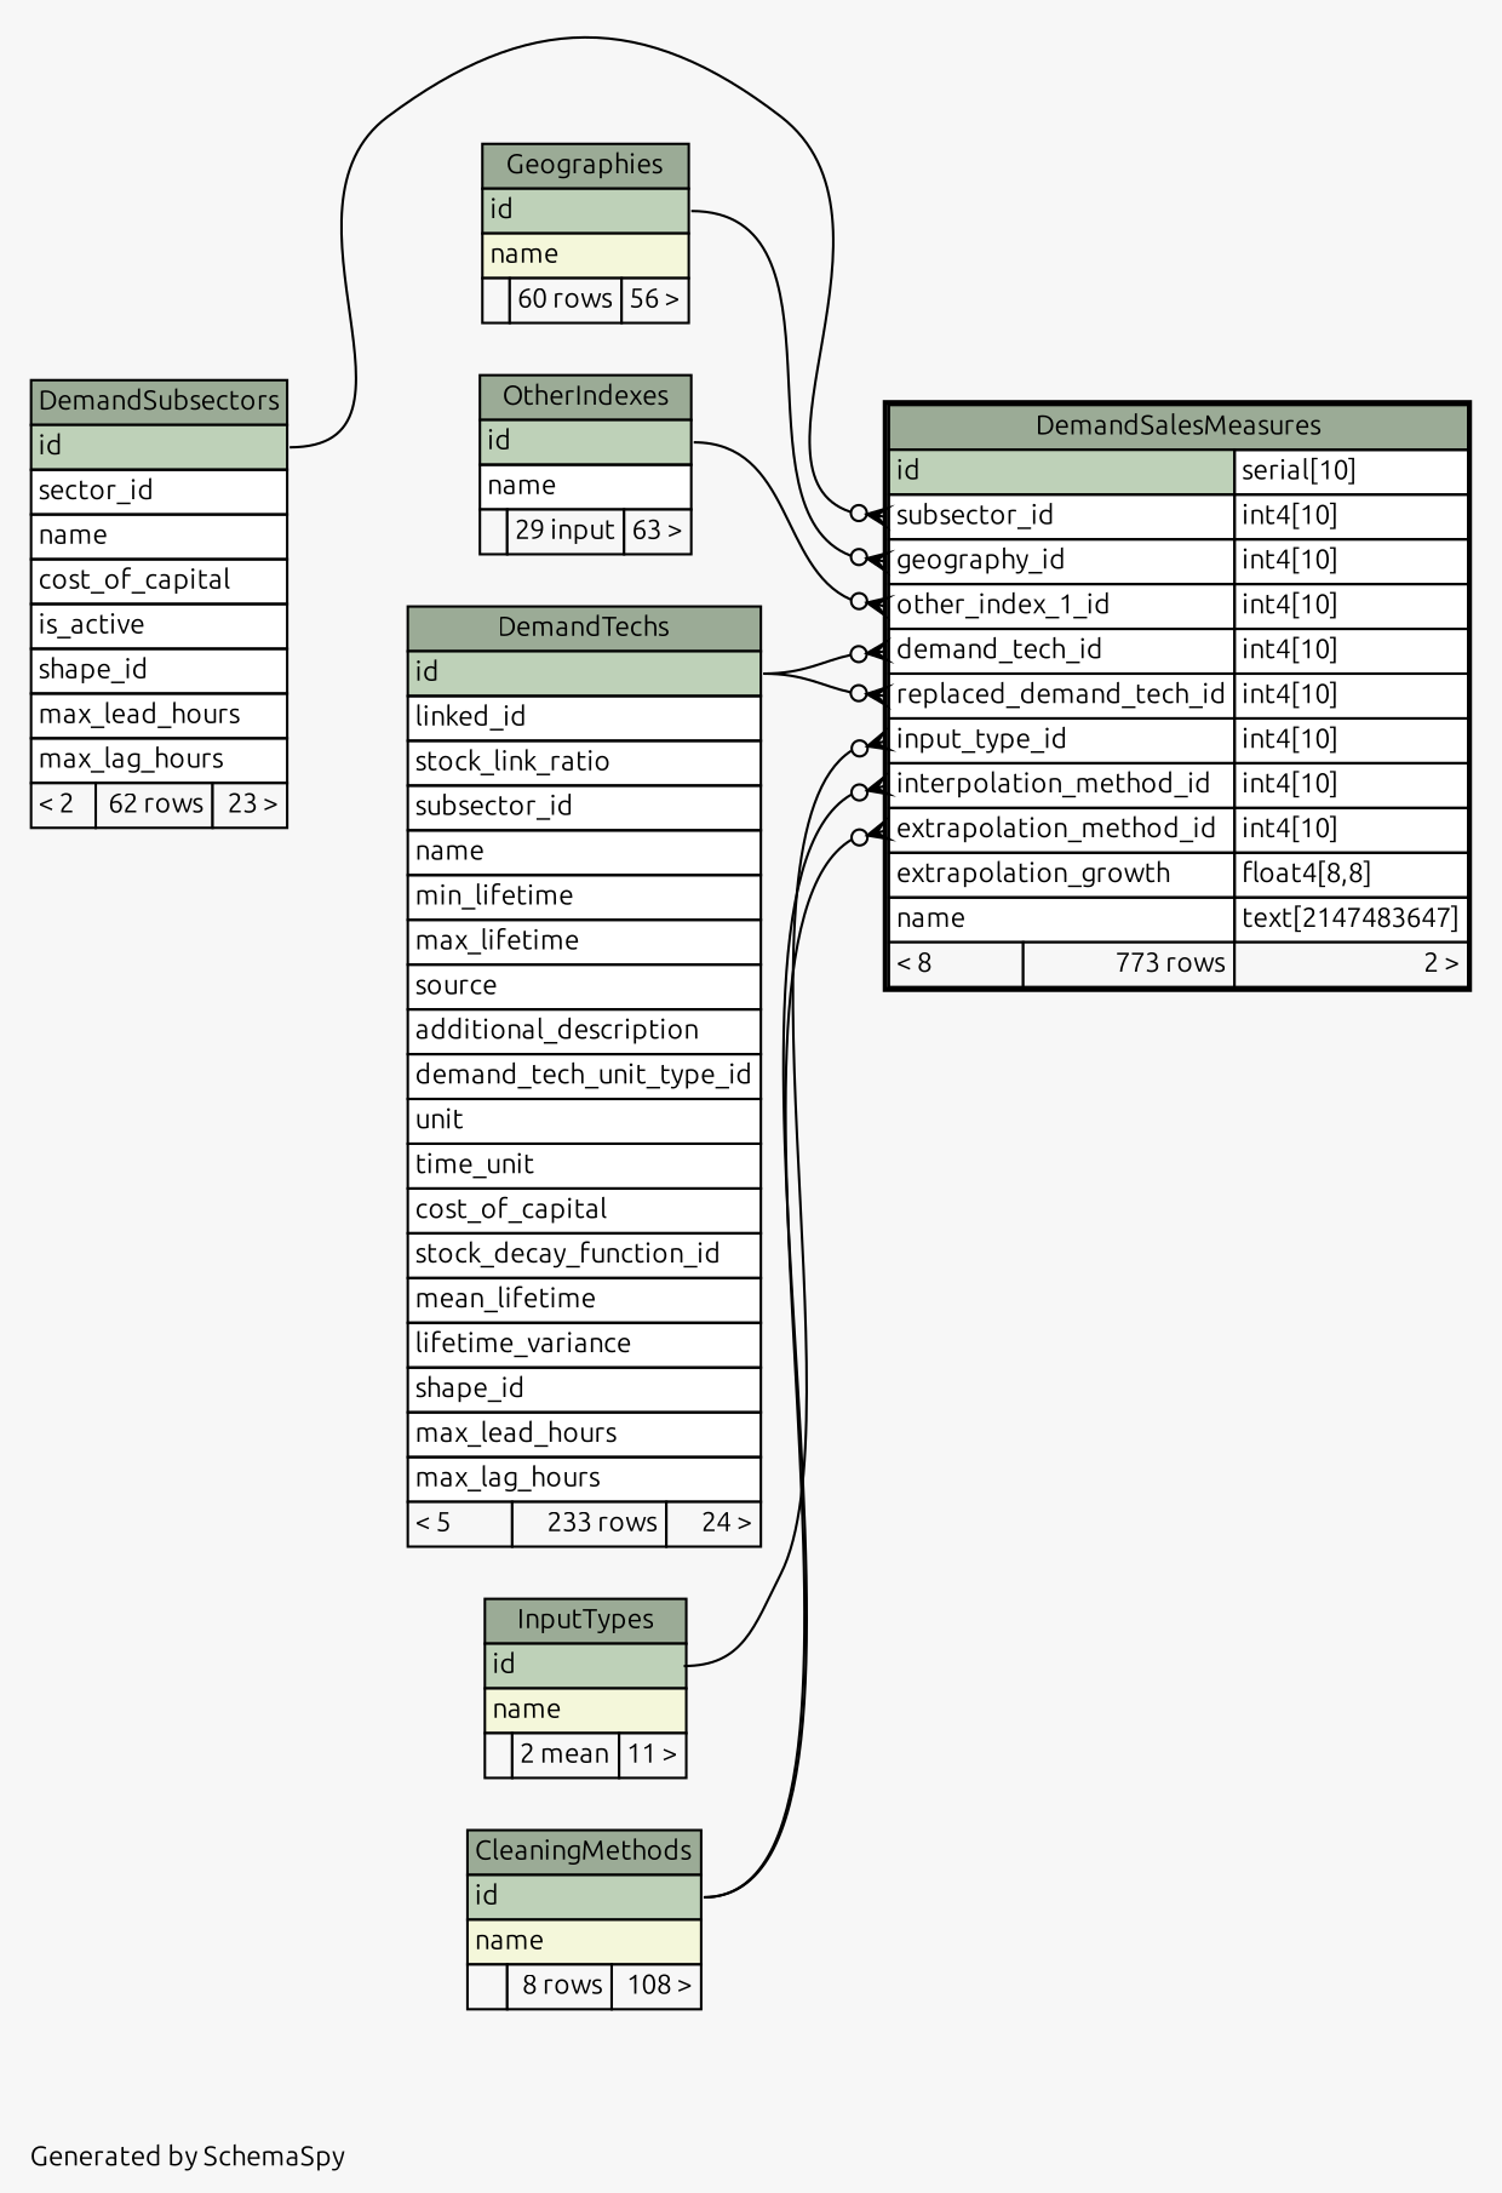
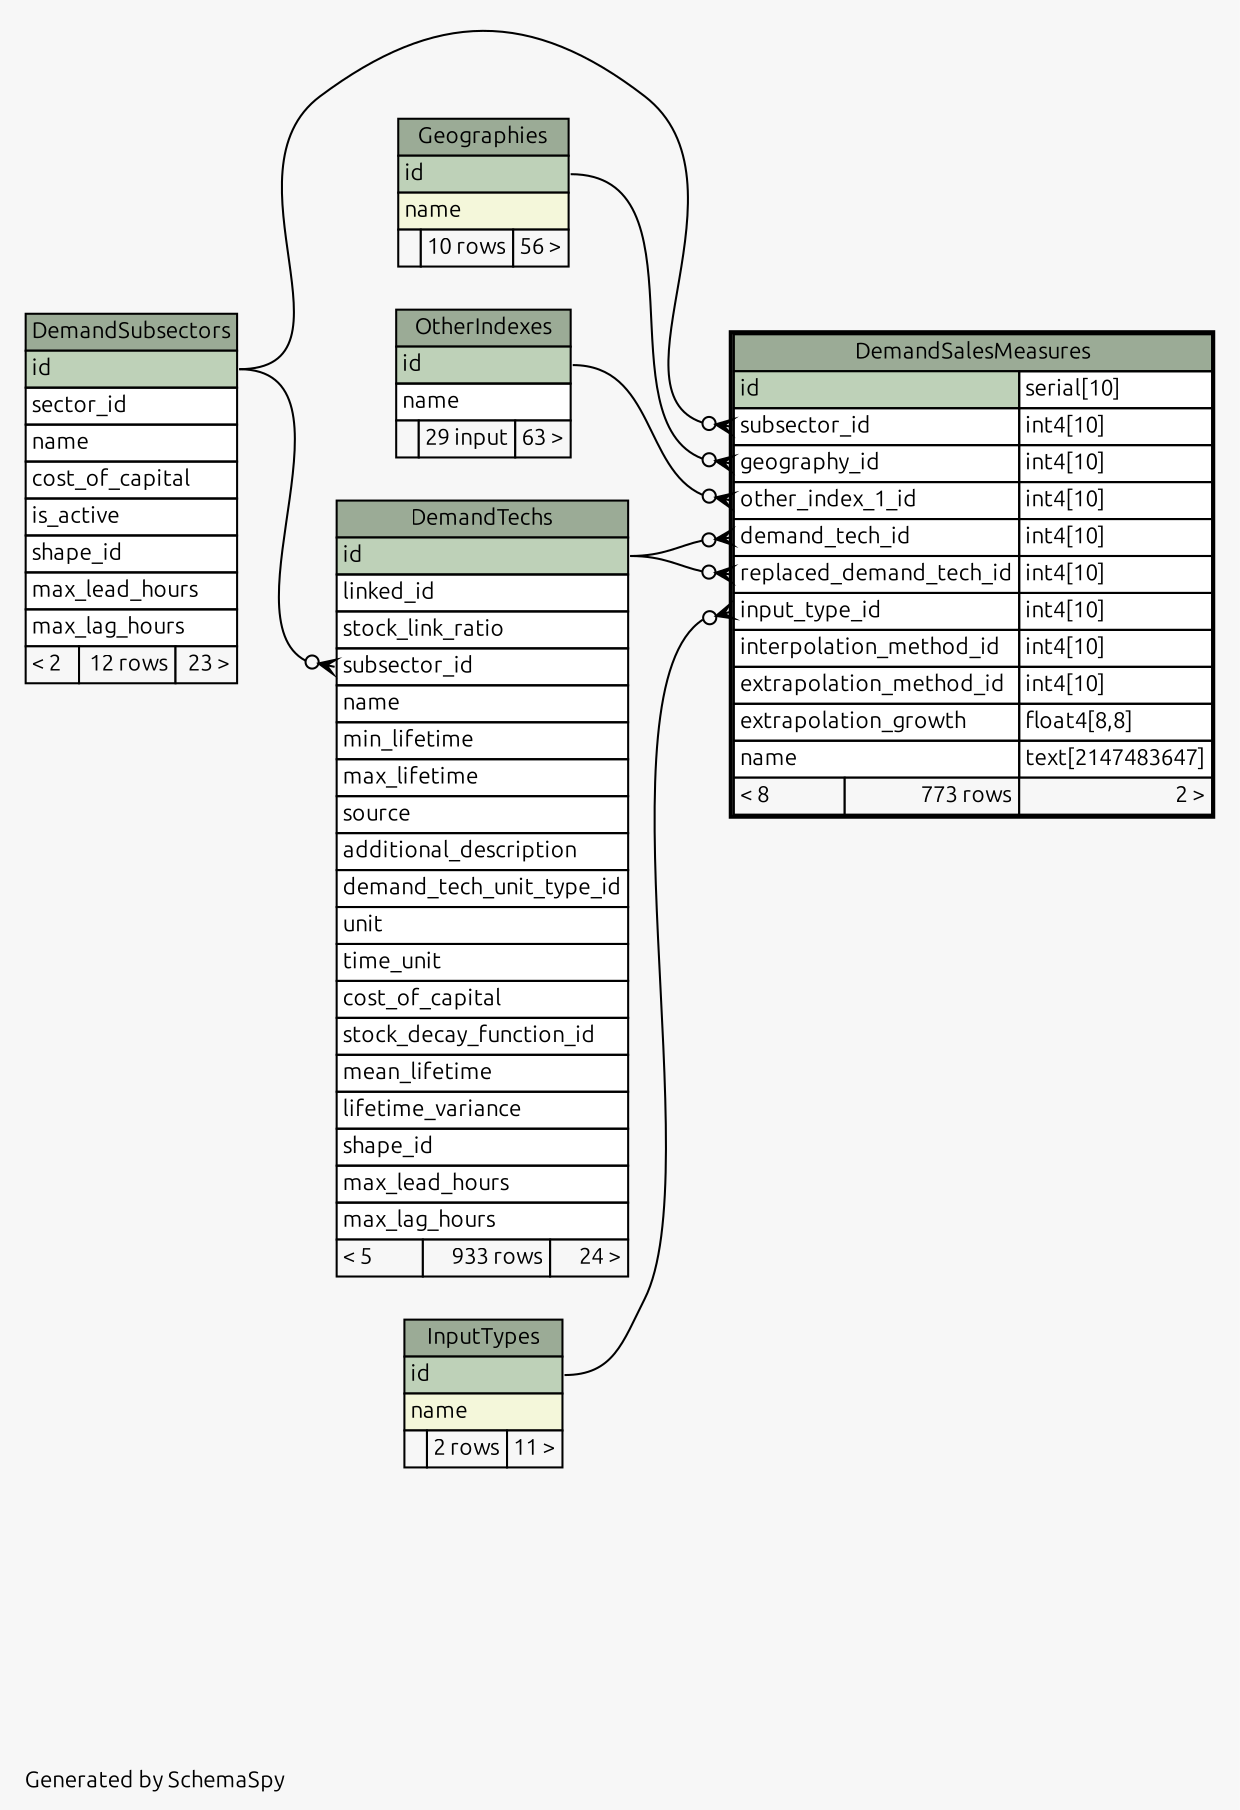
  digraph {
    bgcolor="#f7f7f7"
    fontname=Ubuntu
    fontsize=11
    label="\nGenerated by SchemaSpy"
    labeljust=l
    nodesep=0.18
    rankdir=RL
    ranksep=0.46
    node [fontname=Ubuntu fontsize=11 shape=plaintext]
    edge [arrowhead=none arrowsize=0.8 arrowtail=crowodot dir=back fontname=Ubuntu headport="id:e" tailport="subsector_id:w"]
    n1 [label=<     <TABLE BORDER="2" CELLBORDER="1" CELLSPACING="0" BGCOLOR="#ffffff">       <TR><TD COLSPAN="3" BGCOLOR="#9bab96" ALIGN="CENTER">DemandSalesMeasures</TD></TR>       <TR><TD PORT="id" COLSPAN="2" BGCOLOR="#bed1b8" ALIGN="LEFT">id</TD><TD PORT="id.type" ALIGN="LEFT">serial[10]</TD></TR>       <TR><TD PORT="subsector_id" COLSPAN="2" ALIGN="LEFT">subsector_id</TD><TD PORT="subsector_id.type" ALIGN="LEFT">int4[10]</TD></TR>       <TR><TD PORT="geography_id" COLSPAN="2" ALIGN="LEFT">geography_id</TD><TD PORT="geography_id.type" ALIGN="LEFT">int4[10]</TD></TR>       <TR><TD PORT="other_index_1_id" COLSPAN="2" ALIGN="LEFT">other_index_1_id</TD><TD PORT="other_index_1_id.type" ALIGN="LEFT">int4[10]</TD></TR>       <TR><TD PORT="demand_tech_id" COLSPAN="2" ALIGN="LEFT">demand_tech_id</TD><TD PORT="demand_tech_id.type" ALIGN="LEFT">int4[10]</TD></TR>       <TR><TD PORT="replaced_demand_tech_id" COLSPAN="2" ALIGN="LEFT">replaced_demand_tech_id</TD><TD PORT="replaced_demand_tech_id.type" ALIGN="LEFT">int4[10]</TD></TR>       <TR><TD PORT="input_type_id" COLSPAN="2" ALIGN="LEFT">input_type_id</TD><TD PORT="input_type_id.type" ALIGN="LEFT">int4[10]</TD></TR>       <TR><TD PORT="interpolation_method_id" COLSPAN="2" ALIGN="LEFT">interpolation_method_id</TD><TD PORT="interpolation_method_id.type" ALIGN="LEFT">int4[10]</TD></TR>       <TR><TD PORT="extrapolation_method_id" COLSPAN="2" ALIGN="LEFT">extrapolation_method_id</TD><TD PORT="extrapolation_method_id.type" ALIGN="LEFT">int4[10]</TD></TR>       <TR><TD PORT="extrapolation_growth" COLSPAN="2" ALIGN="LEFT">extrapolation_growth</TD><TD PORT="extrapolation_growth.type" ALIGN="LEFT">float4[8,8]</TD></TR>       <TR><TD PORT="name" COLSPAN="2" ALIGN="LEFT">name</TD><TD PORT="name.type" ALIGN="LEFT">text[2147483647]</TD></TR>       <TR><TD ALIGN="LEFT" BGCOLOR="#f7f7f7">&lt; 8</TD><TD ALIGN="RIGHT" BGCOLOR="#f7f7f7">773 rows</TD><TD ALIGN="RIGHT" BGCOLOR="#f7f7f7">2 &gt;</TD></TR>     </TABLE>>]
-   n2 [label=<     <TABLE BORDER="0" CELLBORDER="1" CELLSPACING="0" BGCOLOR="#ffffff">       <TR><TD COLSPAN="3" BGCOLOR="#9bab96" ALIGN="CENTER">DemandTechs</TD></TR>       <TR><TD PORT="id" COLSPAN="3" BGCOLOR="#bed1b8" ALIGN="LEFT">id</TD></TR>       <TR><TD PORT="linked_id" COLSPAN="3" ALIGN="LEFT">linked_id</TD></TR>       <TR><TD PORT="stock_link_ratio" COLSPAN="3" ALIGN="LEFT">stock_link_ratio</TD></TR>       <TR><TD PORT="subsector_id" COLSPAN="3" ALIGN="LEFT">subsector_id</TD></TR>       <TR><TD PORT="name" COLSPAN="3" ALIGN="LEFT">name</TD></TR>       <TR><TD PORT="min_lifetime" COLSPAN="3" ALIGN="LEFT">min_lifetime</TD></TR>       <TR><TD PORT="max_lifetime" COLSPAN="3" ALIGN="LEFT">max_lifetime</TD></TR>       <TR><TD PORT="source" COLSPAN="3" ALIGN="LEFT">source</TD></TR>       <TR><TD PORT="additional_description" COLSPAN="3" ALIGN="LEFT">additional_description</TD></TR>       <TR><TD PORT="demand_tech_unit_type_id" COLSPAN="3" ALIGN="LEFT">demand_tech_unit_type_id</TD></TR>       <TR><TD PORT="unit" COLSPAN="3" ALIGN="LEFT">unit</TD></TR>       <TR><TD PORT="time_unit" COLSPAN="3" ALIGN="LEFT">time_unit</TD></TR>       <TR><TD PORT="cost_of_capital" COLSPAN="3" ALIGN="LEFT">cost_of_capital</TD></TR>       <TR><TD PORT="stock_decay_function_id" COLSPAN="3" ALIGN="LEFT">stock_decay_function_id</TD></TR>       <TR><TD PORT="mean_lifetime" COLSPAN="3" ALIGN="LEFT">mean_lifetime</TD></TR>       <TR><TD PORT="lifetime_variance" COLSPAN="3" ALIGN="LEFT">lifetime_variance</TD></TR>       <TR><TD PORT="shape_id" COLSPAN="3" ALIGN="LEFT">shape_id</TD></TR>       <TR><TD PORT="max_lead_hours" COLSPAN="3" ALIGN="LEFT">max_lead_hours</TD></TR>       <TR><TD PORT="max_lag_hours" COLSPAN="3" ALIGN="LEFT">max_lag_hours</TD></TR>       <TR><TD ALIGN="LEFT" BGCOLOR="#f7f7f7">&lt; 5</TD><TD ALIGN="RIGHT" BGCOLOR="#f7f7f7">233 rows</TD><TD ALIGN="RIGHT" BGCOLOR="#f7f7f7">24 &gt;</TD></TR>     </TABLE>>]
-   n3 [label=<     <TABLE BORDER="0" CELLBORDER="1" CELLSPACING="0" BGCOLOR="#ffffff">       <TR><TD COLSPAN="3" BGCOLOR="#9bab96" ALIGN="CENTER">CleaningMethods</TD></TR>       <TR><TD PORT="id" COLSPAN="3" BGCOLOR="#bed1b8" ALIGN="LEFT">id</TD></TR>       <TR><TD PORT="name" COLSPAN="3" BGCOLOR="#f4f7da" ALIGN="LEFT">name</TD></TR>       <TR><TD ALIGN="LEFT" BGCOLOR="#f7f7f7">  </TD><TD ALIGN="RIGHT" BGCOLOR="#f7f7f7">8 rows</TD><TD ALIGN="RIGHT" BGCOLOR="#f7f7f7">108 &gt;</TD></TR>     </TABLE>>]
-   n4 [label=<     <TABLE BORDER="0" CELLBORDER="1" CELLSPACING="0" BGCOLOR="#ffffff">       <TR><TD COLSPAN="3" BGCOLOR="#9bab96" ALIGN="CENTER">Geographies</TD></TR>       <TR><TD PORT="id" COLSPAN="3" BGCOLOR="#bed1b8" ALIGN="LEFT">id</TD></TR>       <TR><TD PORT="name" COLSPAN="3" BGCOLOR="#f4f7da" ALIGN="LEFT">name</TD></TR>       <TR><TD ALIGN="LEFT" BGCOLOR="#f7f7f7">  </TD><TD ALIGN="RIGHT" BGCOLOR="#f7f7f7">60 rows</TD><TD ALIGN="RIGHT" BGCOLOR="#f7f7f7">56 &gt;</TD></TR>     </TABLE>>]
-   n5 [label=<     <TABLE BORDER="0" CELLBORDER="1" CELLSPACING="0" BGCOLOR="#ffffff">       <TR><TD COLSPAN="3" BGCOLOR="#9bab96" ALIGN="CENTER">InputTypes</TD></TR>       <TR><TD PORT="id" COLSPAN="3" BGCOLOR="#bed1b8" ALIGN="LEFT">id</TD></TR>       <TR><TD PORT="name" COLSPAN="3" BGCOLOR="#f4f7da" ALIGN="LEFT">name</TD></TR>       <TR><TD ALIGN="LEFT" BGCOLOR="#f7f7f7">  </TD><TD ALIGN="RIGHT" BGCOLOR="#f7f7f7">2 mean</TD><TD ALIGN="RIGHT" BGCOLOR="#f7f7f7">11 &gt;</TD></TR>     </TABLE>>]
+   n2 [label=<     <TABLE BORDER="0" CELLBORDER="1" CELLSPACING="0" BGCOLOR="#ffffff">       <TR><TD COLSPAN="3" BGCOLOR="#9bab96" ALIGN="CENTER">DemandTechs</TD></TR>       <TR><TD PORT="id" COLSPAN="3" BGCOLOR="#bed1b8" ALIGN="LEFT">id</TD></TR>       <TR><TD PORT="linked_id" COLSPAN="3" ALIGN="LEFT">linked_id</TD></TR>       <TR><TD PORT="stock_link_ratio" COLSPAN="3" ALIGN="LEFT">stock_link_ratio</TD></TR>       <TR><TD PORT="subsector_id" COLSPAN="3" ALIGN="LEFT">subsector_id</TD></TR>       <TR><TD PORT="name" COLSPAN="3" ALIGN="LEFT">name</TD></TR>       <TR><TD PORT="min_lifetime" COLSPAN="3" ALIGN="LEFT">min_lifetime</TD></TR>       <TR><TD PORT="max_lifetime" COLSPAN="3" ALIGN="LEFT">max_lifetime</TD></TR>       <TR><TD PORT="source" COLSPAN="3" ALIGN="LEFT">source</TD></TR>       <TR><TD PORT="additional_description" COLSPAN="3" ALIGN="LEFT">additional_description</TD></TR>       <TR><TD PORT="demand_tech_unit_type_id" COLSPAN="3" ALIGN="LEFT">demand_tech_unit_type_id</TD></TR>       <TR><TD PORT="unit" COLSPAN="3" ALIGN="LEFT">unit</TD></TR>       <TR><TD PORT="time_unit" COLSPAN="3" ALIGN="LEFT">time_unit</TD></TR>       <TR><TD PORT="cost_of_capital" COLSPAN="3" ALIGN="LEFT">cost_of_capital</TD></TR>       <TR><TD PORT="stock_decay_function_id" COLSPAN="3" ALIGN="LEFT">stock_decay_function_id</TD></TR>       <TR><TD PORT="mean_lifetime" COLSPAN="3" ALIGN="LEFT">mean_lifetime</TD></TR>       <TR><TD PORT="lifetime_variance" COLSPAN="3" ALIGN="LEFT">lifetime_variance</TD></TR>       <TR><TD PORT="shape_id" COLSPAN="3" ALIGN="LEFT">shape_id</TD></TR>       <TR><TD PORT="max_lead_hours" COLSPAN="3" ALIGN="LEFT">max_lead_hours</TD></TR>       <TR><TD PORT="max_lag_hours" COLSPAN="3" ALIGN="LEFT">max_lag_hours</TD></TR>       <TR><TD ALIGN="LEFT" BGCOLOR="#f7f7f7">&lt; 5</TD><TD ALIGN="RIGHT" BGCOLOR="#f7f7f7">933 rows</TD><TD ALIGN="RIGHT" BGCOLOR="#f7f7f7">24 &gt;</TD></TR>     </TABLE>>]
+   n4 [label=<     <TABLE BORDER="0" CELLBORDER="1" CELLSPACING="0" BGCOLOR="#ffffff">       <TR><TD COLSPAN="3" BGCOLOR="#9bab96" ALIGN="CENTER">Geographies</TD></TR>       <TR><TD PORT="id" COLSPAN="3" BGCOLOR="#bed1b8" ALIGN="LEFT">id</TD></TR>       <TR><TD PORT="name" COLSPAN="3" BGCOLOR="#f4f7da" ALIGN="LEFT">name</TD></TR>       <TR><TD ALIGN="LEFT" BGCOLOR="#f7f7f7">  </TD><TD ALIGN="RIGHT" BGCOLOR="#f7f7f7">10 rows</TD><TD ALIGN="RIGHT" BGCOLOR="#f7f7f7">56 &gt;</TD></TR>     </TABLE>>]
+   n5 [label=<     <TABLE BORDER="0" CELLBORDER="1" CELLSPACING="0" BGCOLOR="#ffffff">       <TR><TD COLSPAN="3" BGCOLOR="#9bab96" ALIGN="CENTER">InputTypes</TD></TR>       <TR><TD PORT="id" COLSPAN="3" BGCOLOR="#bed1b8" ALIGN="LEFT">id</TD></TR>       <TR><TD PORT="name" COLSPAN="3" BGCOLOR="#f4f7da" ALIGN="LEFT">name</TD></TR>       <TR><TD ALIGN="LEFT" BGCOLOR="#f7f7f7">  </TD><TD ALIGN="RIGHT" BGCOLOR="#f7f7f7">2 rows</TD><TD ALIGN="RIGHT" BGCOLOR="#f7f7f7">11 &gt;</TD></TR>     </TABLE>>]
    n6 [label=<     <TABLE BORDER="0" CELLBORDER="1" CELLSPACING="0" BGCOLOR="#ffffff">       <TR><TD COLSPAN="3" BGCOLOR="#9bab96" ALIGN="CENTER">OtherIndexes</TD></TR>       <TR><TD PORT="id" COLSPAN="3" BGCOLOR="#bed1b8" ALIGN="LEFT">id</TD></TR>       <TR><TD PORT="name" COLSPAN="3" ALIGN="LEFT">name</TD></TR>       <TR><TD ALIGN="LEFT" BGCOLOR="#f7f7f7">  </TD><TD ALIGN="RIGHT" BGCOLOR="#f7f7f7">29 input</TD><TD ALIGN="RIGHT" BGCOLOR="#f7f7f7">63 &gt;</TD></TR>     </TABLE>>]
-   n7 [label=<     <TABLE BORDER="0" CELLBORDER="1" CELLSPACING="0" BGCOLOR="#ffffff">       <TR><TD COLSPAN="3" BGCOLOR="#9bab96" ALIGN="CENTER">DemandSubsectors</TD></TR>       <TR><TD PORT="id" COLSPAN="3" BGCOLOR="#bed1b8" ALIGN="LEFT">id</TD></TR>       <TR><TD PORT="sector_id" COLSPAN="3" ALIGN="LEFT">sector_id</TD></TR>       <TR><TD PORT="name" COLSPAN="3" ALIGN="LEFT">name</TD></TR>       <TR><TD PORT="cost_of_capital" COLSPAN="3" ALIGN="LEFT">cost_of_capital</TD></TR>       <TR><TD PORT="is_active" COLSPAN="3" ALIGN="LEFT">is_active</TD></TR>       <TR><TD PORT="shape_id" COLSPAN="3" ALIGN="LEFT">shape_id</TD></TR>       <TR><TD PORT="max_lead_hours" COLSPAN="3" ALIGN="LEFT">max_lead_hours</TD></TR>       <TR><TD PORT="max_lag_hours" COLSPAN="3" ALIGN="LEFT">max_lag_hours</TD></TR>       <TR><TD ALIGN="LEFT" BGCOLOR="#f7f7f7">&lt; 2</TD><TD ALIGN="RIGHT" BGCOLOR="#f7f7f7">62 rows</TD><TD ALIGN="RIGHT" BGCOLOR="#f7f7f7">23 &gt;</TD></TR>     </TABLE>>]
+   n7 [label=<     <TABLE BORDER="0" CELLBORDER="1" CELLSPACING="0" BGCOLOR="#ffffff">       <TR><TD COLSPAN="3" BGCOLOR="#9bab96" ALIGN="CENTER">DemandSubsectors</TD></TR>       <TR><TD PORT="id" COLSPAN="3" BGCOLOR="#bed1b8" ALIGN="LEFT">id</TD></TR>       <TR><TD PORT="sector_id" COLSPAN="3" ALIGN="LEFT">sector_id</TD></TR>       <TR><TD PORT="name" COLSPAN="3" ALIGN="LEFT">name</TD></TR>       <TR><TD PORT="cost_of_capital" COLSPAN="3" ALIGN="LEFT">cost_of_capital</TD></TR>       <TR><TD PORT="is_active" COLSPAN="3" ALIGN="LEFT">is_active</TD></TR>       <TR><TD PORT="shape_id" COLSPAN="3" ALIGN="LEFT">shape_id</TD></TR>       <TR><TD PORT="max_lead_hours" COLSPAN="3" ALIGN="LEFT">max_lead_hours</TD></TR>       <TR><TD PORT="max_lag_hours" COLSPAN="3" ALIGN="LEFT">max_lag_hours</TD></TR>       <TR><TD ALIGN="LEFT" BGCOLOR="#f7f7f7">&lt; 2</TD><TD ALIGN="RIGHT" BGCOLOR="#f7f7f7">12 rows</TD><TD ALIGN="RIGHT" BGCOLOR="#f7f7f7">23 &gt;</TD></TR>     </TABLE>>]
    n1 -> n2 [tailport="demand_tech_id:w"]
    n1 -> n2 [tailport="replaced_demand_tech_id:w"]
-   n1 -> n3 [tailport="extrapolation_method_id:w"]
-   n1 -> n3 [tailport="interpolation_method_id:w"]
    n1 -> n4 [tailport="geography_id:w"]
    n1 -> n5 [tailport="input_type_id:w"]
    n1 -> n6 [tailport="other_index_1_id:w"]
    n1 -> n7
+   n2 -> n7
  }
